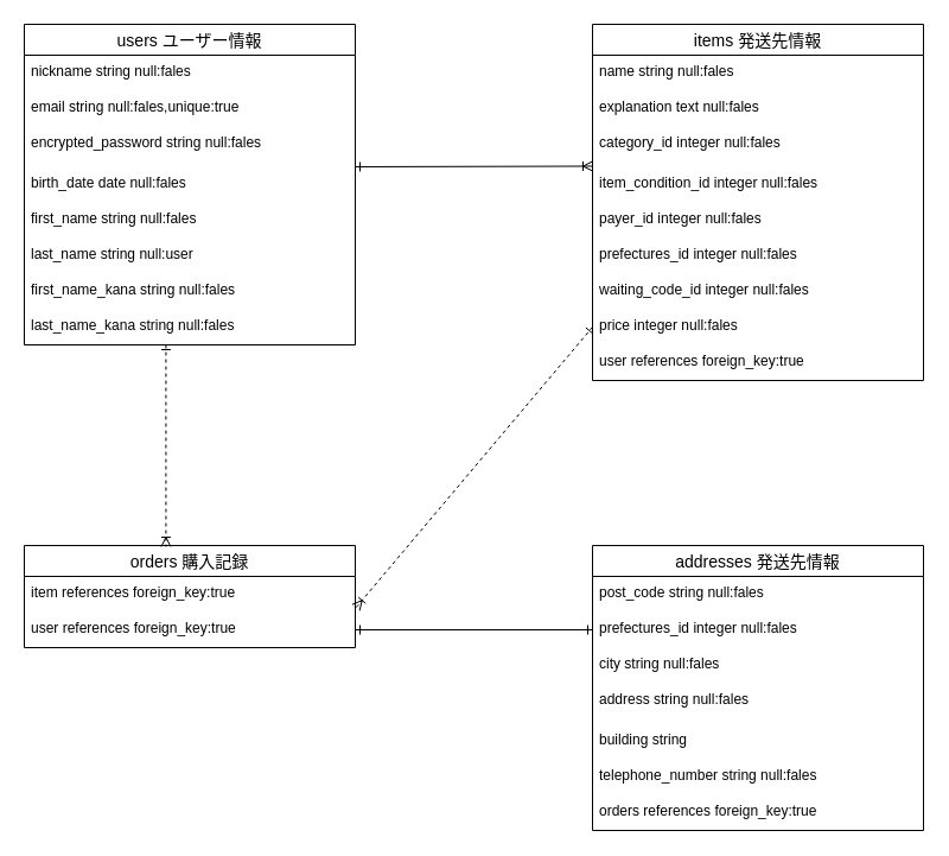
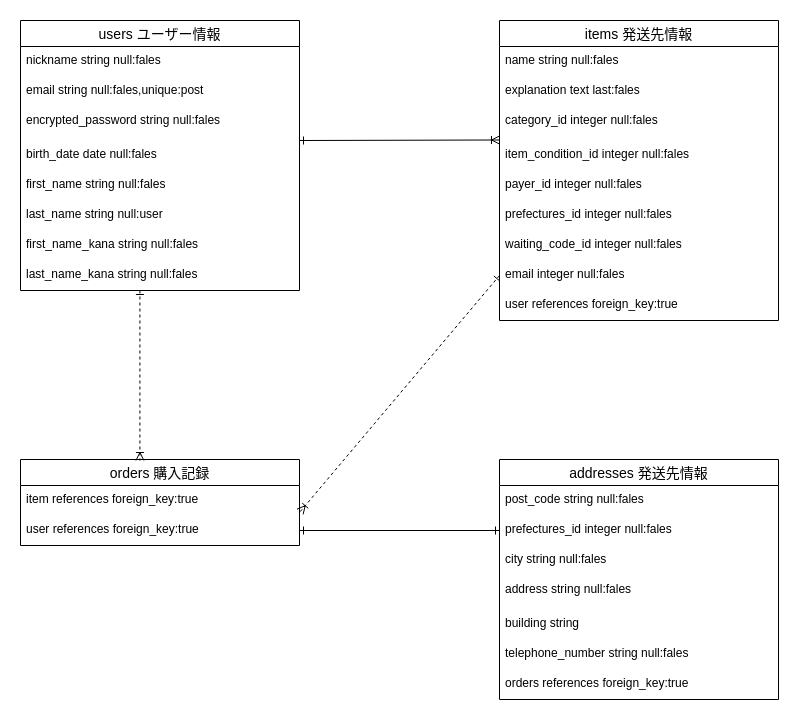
  <mxCell id="0" />
  <mxCell id="1" parent="0" />
  <mxCell id="2" value="users ユーザー情報" style="swimlane;fontStyle=0;childLayout=stackLayout;horizontal=1;startSize=26;horizontalStack=0;resizeParent=1;resizeParentMax=0;resizeLast=0;collapsible=1;marginBottom=0;align=center;fontSize=14;" vertex="1" parent="1"><mxGeometry x="20" y="20" width="279" height="270" as="geometry" /></mxCell>
  <mxCell id="3" value="nickname string null:fales" style="text;strokeColor=none;fillColor=none;spacingLeft=4;spacingRight=4;overflow=hidden;rotatable=0;points=[[0,0.5],[1,0.5]];portConstraint=eastwest;fontSize=12;" vertex="1" parent="2"><mxGeometry y="26" width="279" height="30" as="geometry" /></mxCell>
- <mxCell id="4" value="email string null:fales,unique:true" style="text;strokeColor=none;fillColor=none;spacingLeft=4;spacingRight=4;overflow=hidden;rotatable=0;points=[[0,0.5],[1,0.5]];portConstraint=eastwest;fontSize=12;" vertex="1" parent="2"><mxGeometry y="56" width="279" height="30" as="geometry" /></mxCell>
+ <mxCell id="4" value="email string null:fales,unique:post" style="text;strokeColor=none;fillColor=none;spacingLeft=4;spacingRight=4;overflow=hidden;rotatable=0;points=[[0,0.5],[1,0.5]];portConstraint=eastwest;fontSize=12;" vertex="1" parent="2"><mxGeometry y="56" width="279" height="30" as="geometry" /></mxCell>
  <mxCell id="5" value="encrypted_password string null:fales" style="text;strokeColor=none;fillColor=none;spacingLeft=4;spacingRight=4;overflow=hidden;rotatable=0;points=[[0,0.5],[1,0.5]];portConstraint=eastwest;fontSize=12;" vertex="1" parent="2"><mxGeometry y="86" width="279" height="34" as="geometry" /></mxCell>
  <mxCell id="6" value="birth_date date null:fales" style="text;strokeColor=none;fillColor=none;spacingLeft=4;spacingRight=4;overflow=hidden;rotatable=0;points=[[0,0.5],[1,0.5]];portConstraint=eastwest;fontSize=12;" vertex="1" parent="2"><mxGeometry y="120" width="279" height="30" as="geometry" /></mxCell>
  <mxCell id="7" value="first_name string null:fales" style="text;strokeColor=none;fillColor=none;spacingLeft=4;spacingRight=4;overflow=hidden;rotatable=0;points=[[0,0.5],[1,0.5]];portConstraint=eastwest;fontSize=12;" vertex="1" parent="2"><mxGeometry y="150" width="279" height="30" as="geometry" /></mxCell>
  <mxCell id="8" value="last_name string null:user" style="text;strokeColor=none;fillColor=none;spacingLeft=4;spacingRight=4;overflow=hidden;rotatable=0;points=[[0,0.5],[1,0.5]];portConstraint=eastwest;fontSize=12;" vertex="1" parent="2"><mxGeometry y="180" width="279" height="30" as="geometry" /></mxCell>
  <mxCell id="9" value="first_name_kana string null:fales" style="text;strokeColor=none;fillColor=none;spacingLeft=4;spacingRight=4;overflow=hidden;rotatable=0;points=[[0,0.5],[1,0.5]];portConstraint=eastwest;fontSize=12;" vertex="1" parent="2"><mxGeometry y="210" width="279" height="30" as="geometry" /></mxCell>
  <mxCell id="10" value="last_name_kana string null:fales" style="text;strokeColor=none;fillColor=none;spacingLeft=4;spacingRight=4;overflow=hidden;rotatable=0;points=[[0,0.5],[1,0.5]];portConstraint=eastwest;fontSize=12;" vertex="1" parent="2"><mxGeometry y="240" width="279" height="30" as="geometry" /></mxCell>
  <mxCell id="11" value="items 発送先情報" style="swimlane;fontStyle=0;childLayout=stackLayout;horizontal=1;startSize=26;horizontalStack=0;resizeParent=1;resizeParentMax=0;resizeLast=0;collapsible=1;marginBottom=0;align=center;fontSize=14;" vertex="1" parent="1"><mxGeometry x="499" y="20" width="279" height="300" as="geometry" /></mxCell>
  <mxCell id="12" value="name string null:fales" style="text;strokeColor=none;fillColor=none;spacingLeft=4;spacingRight=4;overflow=hidden;rotatable=0;points=[[0,0.5],[1,0.5]];portConstraint=eastwest;fontSize=12;" vertex="1" parent="11"><mxGeometry y="26" width="279" height="30" as="geometry" /></mxCell>
- <mxCell id="13" value="explanation text null:fales" style="text;strokeColor=none;fillColor=none;spacingLeft=4;spacingRight=4;overflow=hidden;rotatable=0;points=[[0,0.5],[1,0.5]];portConstraint=eastwest;fontSize=12;" vertex="1" parent="11"><mxGeometry y="56" width="279" height="30" as="geometry" /></mxCell>
+ <mxCell id="13" value="explanation text last:fales" style="text;strokeColor=none;fillColor=none;spacingLeft=4;spacingRight=4;overflow=hidden;rotatable=0;points=[[0,0.5],[1,0.5]];portConstraint=eastwest;fontSize=12;" vertex="1" parent="11"><mxGeometry y="56" width="279" height="30" as="geometry" /></mxCell>
  <mxCell id="14" value="category_id integer null:fales" style="text;strokeColor=none;fillColor=none;spacingLeft=4;spacingRight=4;overflow=hidden;rotatable=0;points=[[0,0.5],[1,0.5]];portConstraint=eastwest;fontSize=12;" vertex="1" parent="11"><mxGeometry y="86" width="279" height="34" as="geometry" /></mxCell>
  <mxCell id="15" value="item_condition_id integer null:fales" style="text;strokeColor=none;fillColor=none;spacingLeft=4;spacingRight=4;overflow=hidden;rotatable=0;points=[[0,0.5],[1,0.5]];portConstraint=eastwest;fontSize=12;" vertex="1" parent="11"><mxGeometry y="120" width="279" height="30" as="geometry" /></mxCell>
  <mxCell id="16" value="payer_id integer null:fales" style="text;strokeColor=none;fillColor=none;spacingLeft=4;spacingRight=4;overflow=hidden;rotatable=0;points=[[0,0.5],[1,0.5]];portConstraint=eastwest;fontSize=12;" vertex="1" parent="11"><mxGeometry y="150" width="279" height="30" as="geometry" /></mxCell>
  <mxCell id="17" value="prefectures_id integer null:fales" style="text;strokeColor=none;fillColor=none;spacingLeft=4;spacingRight=4;overflow=hidden;rotatable=0;points=[[0,0.5],[1,0.5]];portConstraint=eastwest;fontSize=12;" vertex="1" parent="11"><mxGeometry y="180" width="279" height="30" as="geometry" /></mxCell>
  <mxCell id="18" value="waiting_code_id integer null:fales" style="text;strokeColor=none;fillColor=none;spacingLeft=4;spacingRight=4;overflow=hidden;rotatable=0;points=[[0,0.5],[1,0.5]];portConstraint=eastwest;fontSize=12;" vertex="1" parent="11"><mxGeometry y="210" width="279" height="30" as="geometry" /></mxCell>
- <mxCell id="19" value="price integer null:fales" style="text;strokeColor=none;fillColor=none;spacingLeft=4;spacingRight=4;overflow=hidden;rotatable=0;points=[[0,0.5],[1,0.5]];portConstraint=eastwest;fontSize=12;" vertex="1" parent="11"><mxGeometry y="240" width="279" height="30" as="geometry" /></mxCell>
+ <mxCell id="19" value="email integer null:fales" style="text;strokeColor=none;fillColor=none;spacingLeft=4;spacingRight=4;overflow=hidden;rotatable=0;points=[[0,0.5],[1,0.5]];portConstraint=eastwest;fontSize=12;" vertex="1" parent="11"><mxGeometry y="240" width="279" height="30" as="geometry" /></mxCell>
  <mxCell id="20" value="user references foreign_key:true" style="text;strokeColor=none;fillColor=none;spacingLeft=4;spacingRight=4;overflow=hidden;rotatable=0;points=[[0,0.5],[1,0.5]];portConstraint=eastwest;fontSize=12;" vertex="1" parent="11"><mxGeometry y="270" width="279" height="30" as="geometry" /></mxCell>
  <mxCell id="21" value="addresses 発送先情報" style="swimlane;fontStyle=0;childLayout=stackLayout;horizontal=1;startSize=26;horizontalStack=0;resizeParent=1;resizeParentMax=0;resizeLast=0;collapsible=1;marginBottom=0;align=center;fontSize=14;" vertex="1" parent="1"><mxGeometry x="499" y="459" width="279" height="240" as="geometry" /></mxCell>
  <mxCell id="22" value="post_code string null:fales" style="text;strokeColor=none;fillColor=none;spacingLeft=4;spacingRight=4;overflow=hidden;rotatable=0;points=[[0,0.5],[1,0.5]];portConstraint=eastwest;fontSize=12;" vertex="1" parent="21"><mxGeometry y="26" width="279" height="30" as="geometry" /></mxCell>
  <mxCell id="23" value="prefectures_id integer null:fales" style="text;strokeColor=none;fillColor=none;spacingLeft=4;spacingRight=4;overflow=hidden;rotatable=0;points=[[0,0.5],[1,0.5]];portConstraint=eastwest;fontSize=12;" vertex="1" parent="21"><mxGeometry y="56" width="279" height="30" as="geometry" /></mxCell>
  <mxCell id="24" value="city string null:fales" style="text;strokeColor=none;fillColor=none;spacingLeft=4;spacingRight=4;overflow=hidden;rotatable=0;points=[[0,0.5],[1,0.5]];portConstraint=eastwest;fontSize=12;" vertex="1" parent="21"><mxGeometry y="86" width="279" height="30" as="geometry" /></mxCell>
  <mxCell id="25" value="address string null:fales" style="text;strokeColor=none;fillColor=none;spacingLeft=4;spacingRight=4;overflow=hidden;rotatable=0;points=[[0,0.5],[1,0.5]];portConstraint=eastwest;fontSize=12;" vertex="1" parent="21"><mxGeometry y="116" width="279" height="34" as="geometry" /></mxCell>
  <mxCell id="26" value="building string" style="text;strokeColor=none;fillColor=none;spacingLeft=4;spacingRight=4;overflow=hidden;rotatable=0;points=[[0,0.5],[1,0.5]];portConstraint=eastwest;fontSize=12;" vertex="1" parent="21"><mxGeometry y="150" width="279" height="30" as="geometry" /></mxCell>
  <mxCell id="27" value="telephone_number string null:fales" style="text;strokeColor=none;fillColor=none;spacingLeft=4;spacingRight=4;overflow=hidden;rotatable=0;points=[[0,0.5],[1,0.5]];portConstraint=eastwest;fontSize=12;" vertex="1" parent="21"><mxGeometry y="180" width="279" height="30" as="geometry" /></mxCell>
  <mxCell id="28" value="orders references foreign_key:true" style="text;strokeColor=none;fillColor=none;spacingLeft=4;spacingRight=4;overflow=hidden;rotatable=0;points=[[0,0.5],[1,0.5]];portConstraint=eastwest;fontSize=12;" vertex="1" parent="21"><mxGeometry y="210" width="279" height="30" as="geometry" /></mxCell>
  <mxCell id="29" value="orders 購入記録" style="swimlane;fontStyle=0;childLayout=stackLayout;horizontal=1;startSize=26;horizontalStack=0;resizeParent=1;resizeParentMax=0;resizeLast=0;collapsible=1;marginBottom=0;align=center;fontSize=14;" vertex="1" parent="1"><mxGeometry x="20" y="459" width="279" height="86" as="geometry" /></mxCell>
  <mxCell id="30" value="item references foreign_key:true" style="text;strokeColor=none;fillColor=none;spacingLeft=4;spacingRight=4;overflow=hidden;rotatable=0;points=[[0,0.5],[1,0.5]];portConstraint=eastwest;fontSize=12;" vertex="1" parent="29"><mxGeometry y="26" width="279" height="30" as="geometry" /></mxCell>
  <mxCell id="31" value="user references foreign_key:true" style="text;strokeColor=none;fillColor=none;spacingLeft=4;spacingRight=4;overflow=hidden;rotatable=0;points=[[0,0.5],[1,0.5]];portConstraint=eastwest;fontSize=12;" vertex="1" parent="29"><mxGeometry y="56" width="279" height="30" as="geometry" /></mxCell>
  <mxCell id="32" value="" style="fontSize=12;html=1;endArrow=ERoneToMany;entryX=0;entryY=-0.017;entryDx=0;entryDy=0;entryPerimeter=0;startArrow=ERone;startFill=0;" edge="1" parent="1" target="15"><mxGeometry width="100" height="100" relative="1" as="geometry"><mxPoint x="299" y="140" as="sourcePoint" /><mxPoint x="399" y="40" as="targetPoint" /></mxGeometry></mxCell>
  <mxCell id="33" value="" style="fontSize=12;html=1;endArrow=ERoneToMany;entryX=0.428;entryY=0.012;entryDx=0;entryDy=0;exitX=0.428;exitY=1;exitDx=0;exitDy=0;entryPerimeter=0;startArrow=ERone;startFill=0;rounded=1;exitPerimeter=0;dashed=1;" edge="1" parent="1" source="10" target="29"><mxGeometry width="100" height="100" relative="1" as="geometry"><mxPoint x="309" y="180" as="sourcePoint" /><mxPoint x="159" y="430" as="targetPoint" /></mxGeometry></mxCell>
  <mxCell id="34" value="" style="fontSize=12;html=1;endArrow=ERoneToMany;exitX=0;exitY=0.5;exitDx=0;exitDy=0;entryX=1.002;entryY=0.876;entryDx=0;entryDy=0;entryPerimeter=0;startArrow=ERone;startFill=0;dashed=1;" edge="1" parent="1" source="19" target="30"><mxGeometry width="100" height="100" relative="1" as="geometry"><mxPoint x="199" y="350" as="sourcePoint" /><mxPoint x="299" y="250" as="targetPoint" /></mxGeometry></mxCell>
  <mxCell id="35" value="" style="fontSize=12;html=1;endArrow=ERone;startArrow=ERone;exitX=1;exitY=0.5;exitDx=0;exitDy=0;startFill=0;endFill=0;entryX=0;entryY=0.5;entryDx=0;entryDy=0;" edge="1" parent="1" source="31" target="23"><mxGeometry width="100" height="100" relative="1" as="geometry"><mxPoint x="292" y="552" as="sourcePoint" /><mxPoint x="392" y="452" as="targetPoint" /></mxGeometry></mxCell>
